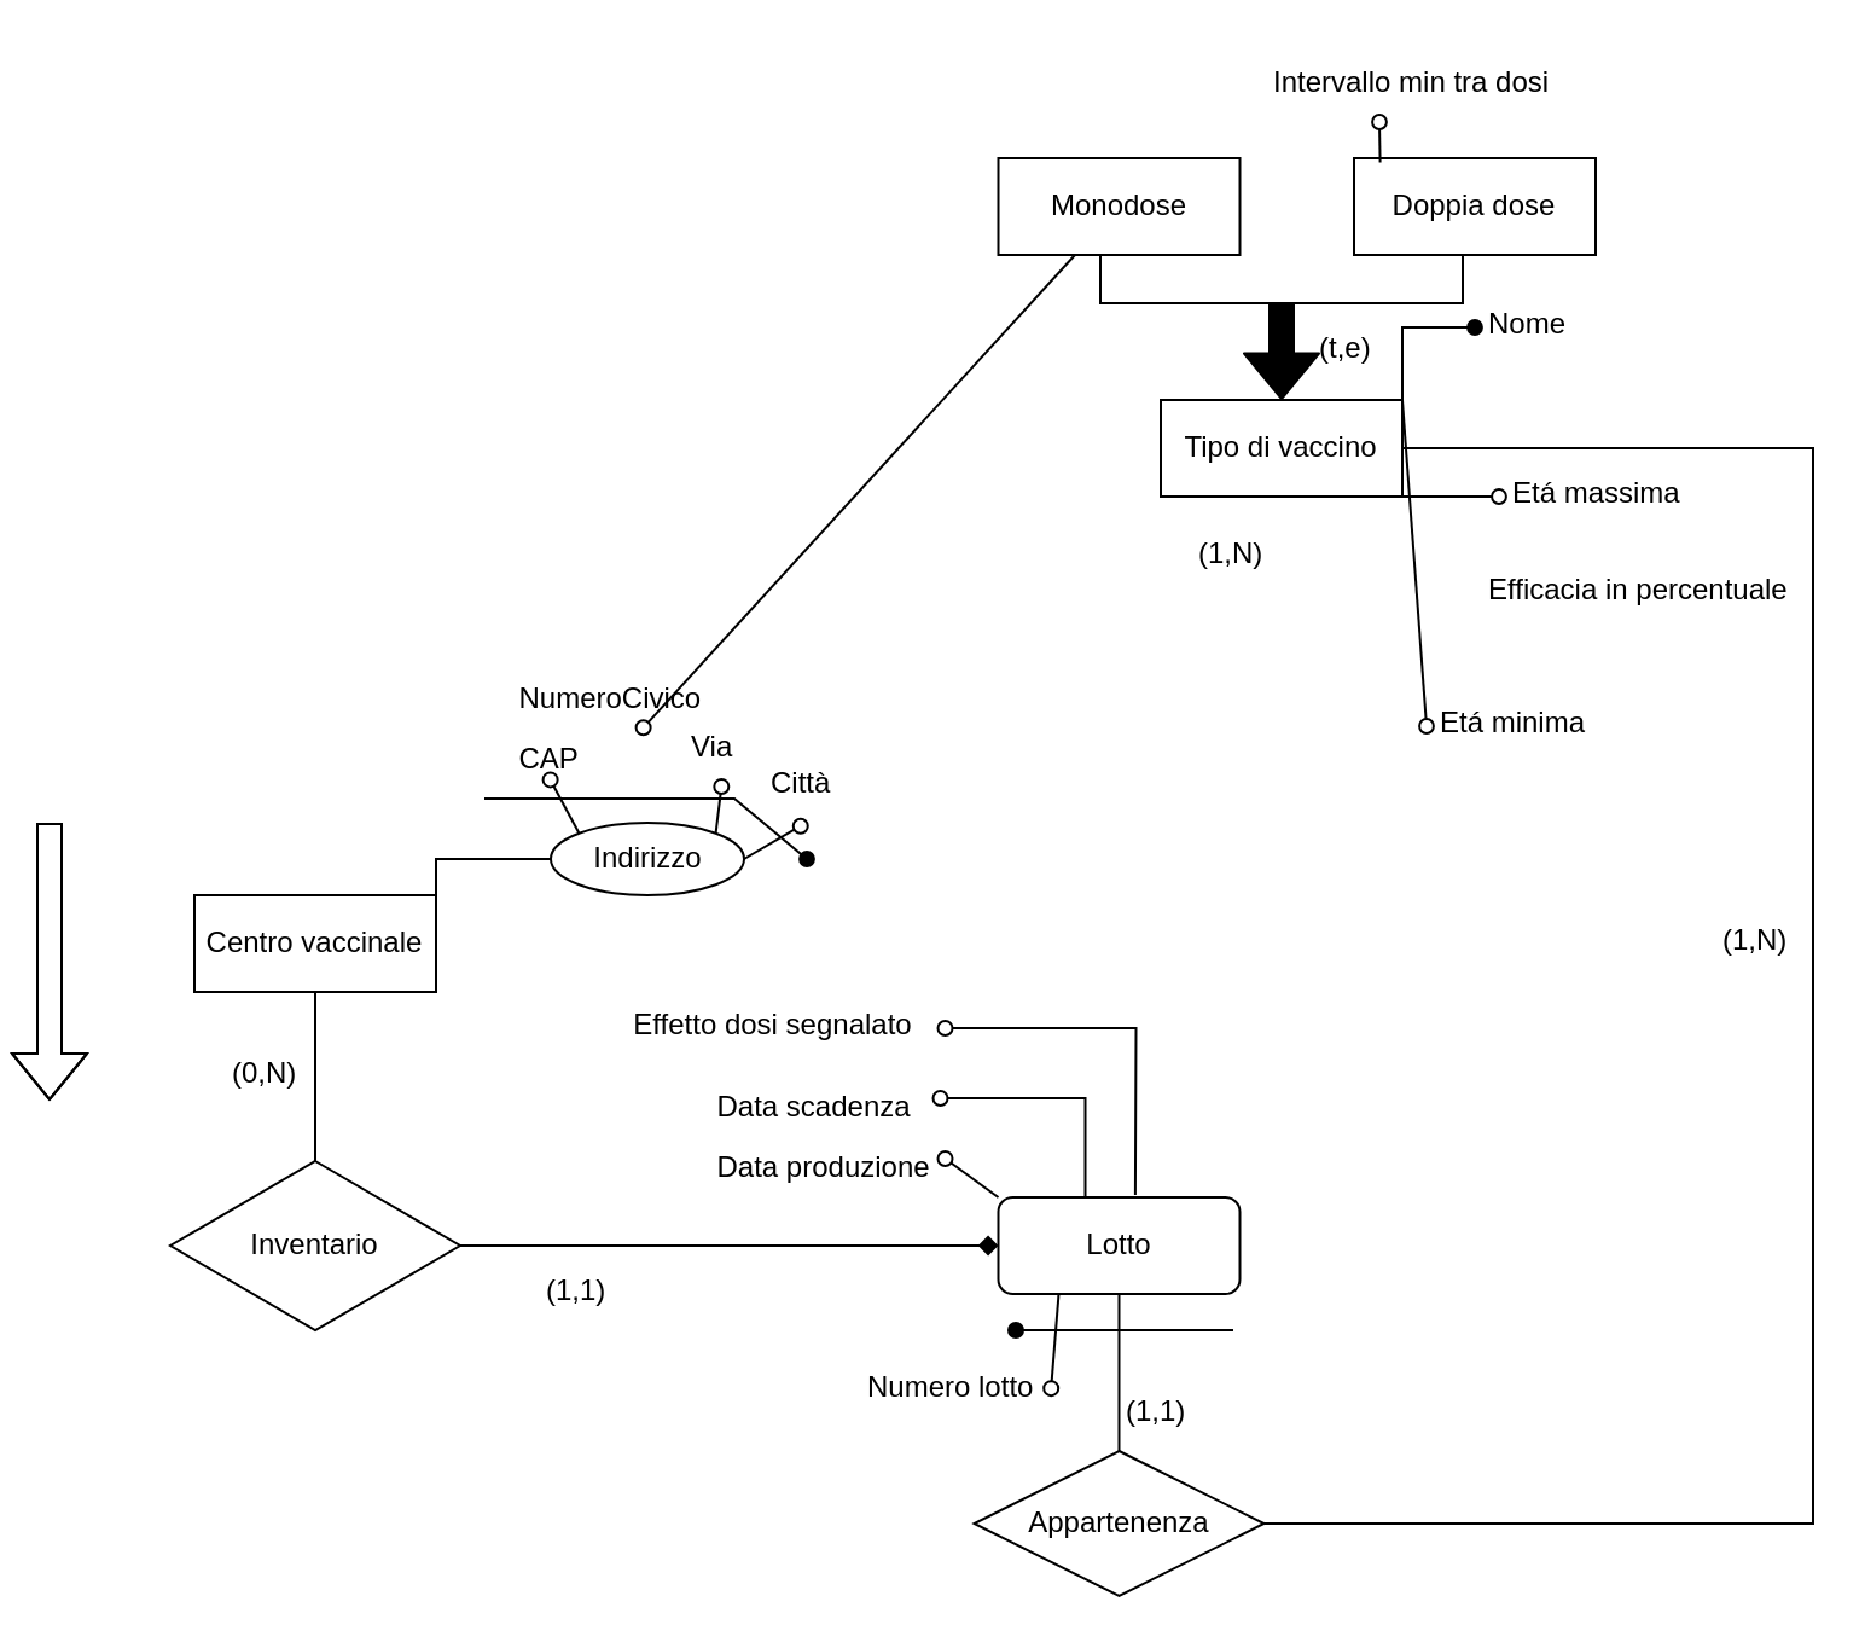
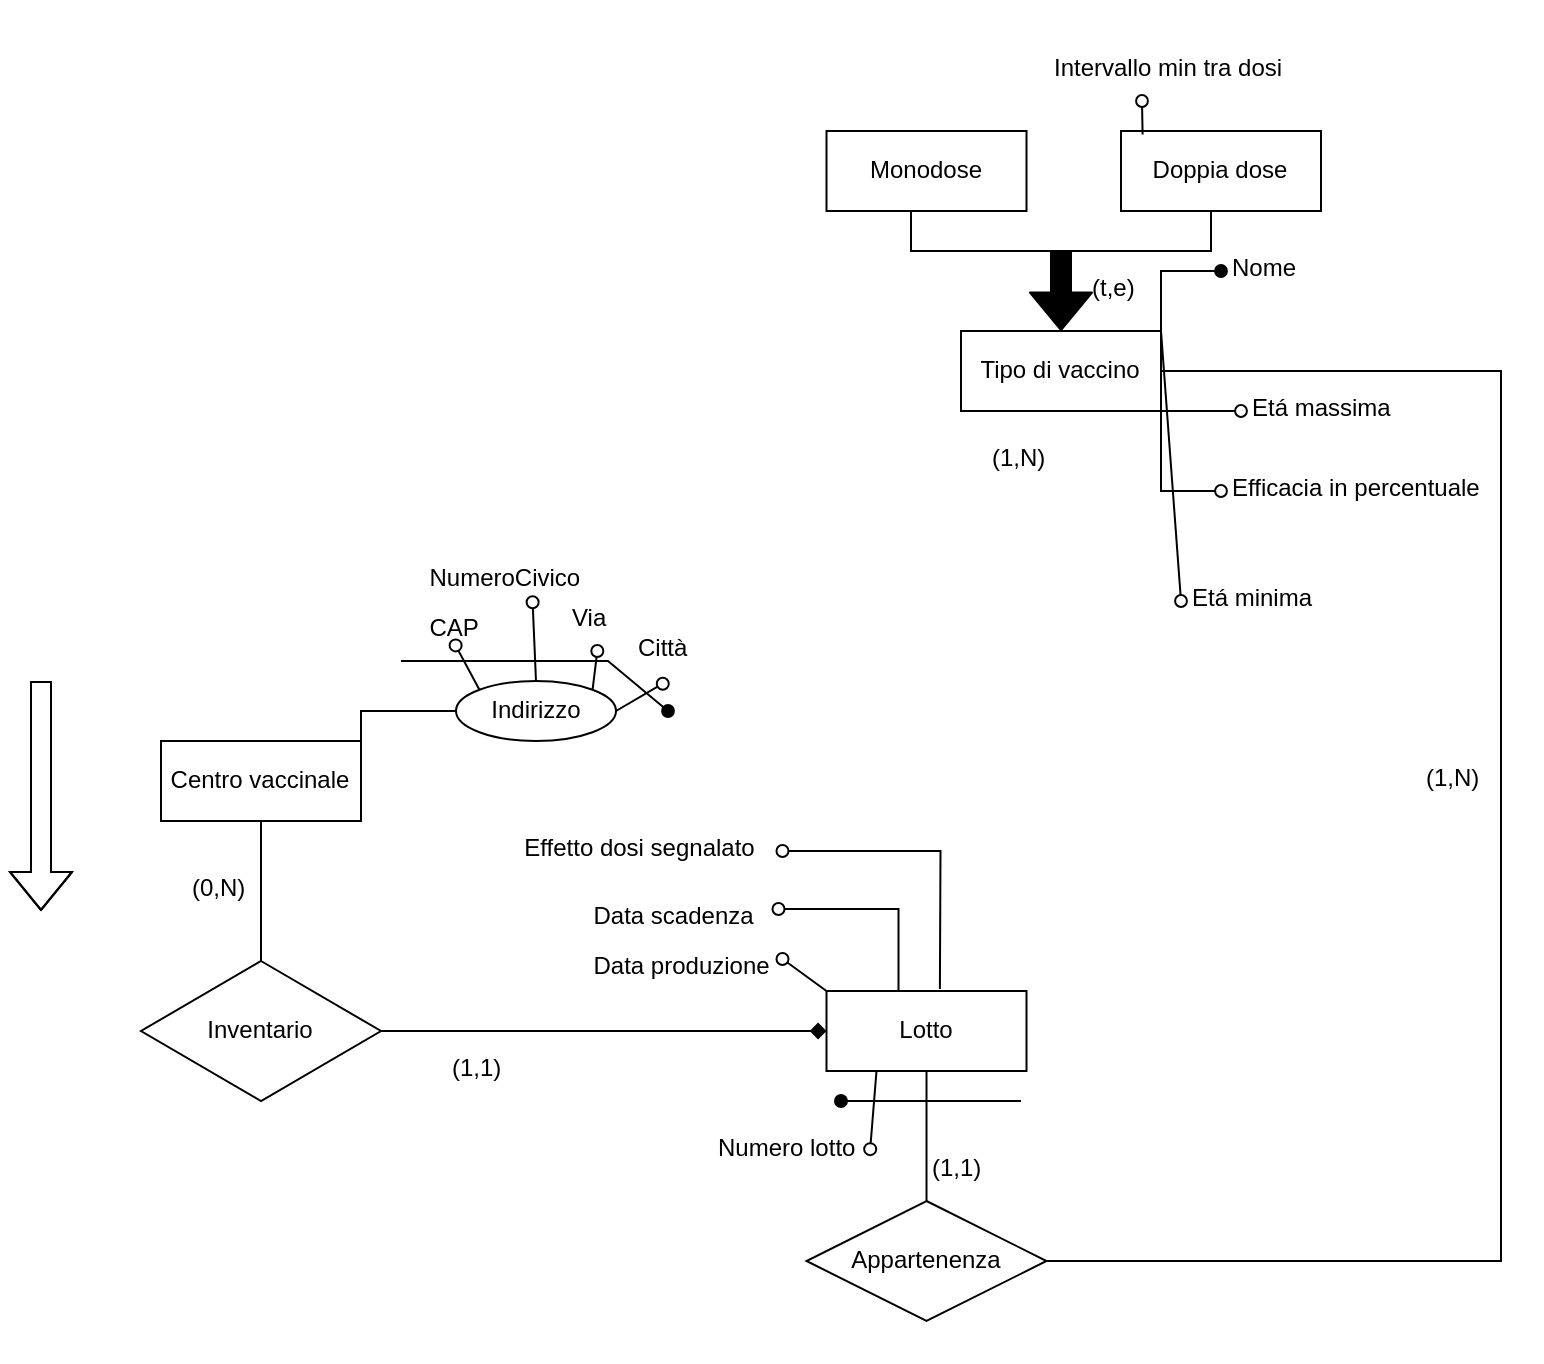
  <mxCell id="0" />
  <mxCell id="1" parent="0" />
  <mxCell id="2" value="Inventario" style="shape=rhombus;perimeter=rhombusPerimeter;whiteSpace=wrap;html=1;align=center;" vertex="1" parent="1"><mxGeometry x="70" y="480" width="120" height="70" as="geometry" /></mxCell>
  <mxCell id="3" value="" style="endArrow=none;html=1;exitX=0.5;exitY=0;exitDx=0;exitDy=0;entryX=0.5;entryY=1;entryDx=0;entryDy=0;" edge="1" parent="1" source="2" target="4"><mxGeometry width="50" height="50" relative="1" as="geometry"><mxPoint x="129.66" y="467" as="sourcePoint" /><mxPoint x="130" y="400" as="targetPoint" /></mxGeometry></mxCell>
  <mxCell id="4" value="Centro vaccinale" style="whiteSpace=wrap;html=1;align=center;" vertex="1" parent="1"><mxGeometry x="80" y="370" width="100" height="40" as="geometry" /></mxCell>
  <mxCell id="5" value="(0,N)" style="text;strokeColor=none;fillColor=none;spacingLeft=4;spacingRight=4;overflow=hidden;rotatable=0;points=[[0,0.5],[1,0.5]];portConstraint=eastwest;fontSize=12;" vertex="1" parent="1"><mxGeometry x="90" y="430" width="40" height="30" as="geometry" /></mxCell>
  <mxCell id="6" value="" style="endArrow=none;html=1;endSize=5.9;fillColor=#000000;startArrow=oval;startFill=0;entryX=1;entryY=0;entryDx=0;entryDy=0;" edge="1" parent="1" target="7" source="15"><mxGeometry width="50" height="50" relative="1" as="geometry"><mxPoint x="297.5" y="300" as="sourcePoint" /><mxPoint x="394.5" y="305" as="targetPoint" /></mxGeometry></mxCell>
  <mxCell id="7" value="Indirizzo" style="ellipse;whiteSpace=wrap;html=1;align=center;" vertex="1" parent="1"><mxGeometry x="227.5" y="340" width="80" height="30" as="geometry" /></mxCell>
  <mxCell id="8" value="" style="endArrow=none;html=1;endSize=5.9;fillColor=#000000;startArrow=oval;startFill=0;entryX=1;entryY=0.5;entryDx=0;entryDy=0;exitX=0.447;exitY=1.045;exitDx=0;exitDy=0;exitPerimeter=0;" edge="1" parent="1" target="7" source="16"><mxGeometry width="50" height="50" relative="1" as="geometry"><mxPoint x="333.5" y="315" as="sourcePoint" /><mxPoint x="293.5" y="345" as="targetPoint" /></mxGeometry></mxCell>
  <mxCell id="9" value="" style="endArrow=oval;html=1;endSize=5.9;fillColor=#000000;endFill=1;rounded=0;" edge="1" parent="1"><mxGeometry width="50" height="50" relative="1" as="geometry"><mxPoint x="200" y="330" as="sourcePoint" /><mxPoint x="333.5" y="355" as="targetPoint" /><Array as="points"><mxPoint x="253.5" y="330" /><mxPoint x="303.5" y="330" /></Array></mxGeometry></mxCell>
  <mxCell id="10" value="" style="endArrow=none;html=1;exitX=0;exitY=0.5;exitDx=0;exitDy=0;rounded=0;entryX=1;entryY=0.5;entryDx=0;entryDy=0;" edge="1" parent="1" source="7" target="4"><mxGeometry width="50" height="50" relative="1" as="geometry"><mxPoint x="165.7" y="339.2" as="sourcePoint" /><mxPoint x="150" y="370" as="targetPoint" /><Array as="points"><mxPoint x="180" y="355" /></Array></mxGeometry></mxCell>
- <mxCell id="11" value="" style="endArrow=none;html=1;endSize=5.9;fillColor=#000000;startArrow=oval;startFill=0;exitX=0.607;exitY=1.026;exitDx=0;exitDy=0;exitPerimeter=0;" edge="1" parent="1" source="14" target="50"><mxGeometry width="50" height="50" relative="1" as="geometry"><mxPoint x="260" y="300" as="sourcePoint" /><mxPoint x="742.834" y="545.84" as="targetPoint" /></mxGeometry></mxCell>
+ <mxCell id="11" value="" style="endArrow=none;html=1;endSize=5.9;fillColor=#000000;startArrow=oval;startFill=0;entryX=0.5;entryY=0;entryDx=0;entryDy=0;exitX=0.607;exitY=1.026;exitDx=0;exitDy=0;exitPerimeter=0;" edge="1" parent="1" source="14" target="7"><mxGeometry width="50" height="50" relative="1" as="geometry"><mxPoint x="260" y="300" as="sourcePoint" /><mxPoint x="742.834" y="545.84" as="targetPoint" /></mxGeometry></mxCell>
  <mxCell id="12" value="" style="endArrow=none;html=1;endSize=5.9;fillColor=#000000;startArrow=oval;startFill=0;entryX=0;entryY=0;entryDx=0;entryDy=0;exitX=0.464;exitY=1.11;exitDx=0;exitDy=0;exitPerimeter=0;" edge="1" parent="1" source="13" target="7"><mxGeometry width="50" height="50" relative="1" as="geometry"><mxPoint x="210" y="310" as="sourcePoint" /><mxPoint x="717" y="545" as="targetPoint" /></mxGeometry></mxCell>
  <mxCell id="13" value="CAP" style="text;strokeColor=none;fillColor=none;spacingLeft=4;spacingRight=4;overflow=hidden;rotatable=0;points=[[0,0.5],[1,0.5]];portConstraint=eastwest;fontSize=12;" vertex="1" parent="1"><mxGeometry x="208.75" y="300" width="40" height="20" as="geometry" /></mxCell>
  <mxCell id="14" value="NumeroCivico" style="text;strokeColor=none;fillColor=none;spacingLeft=4;spacingRight=4;overflow=hidden;rotatable=0;points=[[0,0.5],[1,0.5]];portConstraint=eastwest;fontSize=12;" vertex="1" parent="1"><mxGeometry x="208.75" y="275" width="94" height="25" as="geometry" /></mxCell>
  <mxCell id="15" value="Via " style="text;strokeColor=none;fillColor=none;spacingLeft=4;spacingRight=4;overflow=hidden;rotatable=0;points=[[0,0.5],[1,0.5]];portConstraint=eastwest;fontSize=12;" vertex="1" parent="1"><mxGeometry x="280" y="295" width="40" height="30" as="geometry" /></mxCell>
  <mxCell id="16" value="Città" style="text;strokeColor=none;fillColor=none;spacingLeft=4;spacingRight=4;overflow=hidden;rotatable=0;points=[[0,0.5],[1,0.5]];portConstraint=eastwest;fontSize=12;" vertex="1" parent="1"><mxGeometry x="313" y="310" width="40" height="30" as="geometry" /></mxCell>
  <mxCell id="17" value="" style="shape=flexArrow;endArrow=classic;html=1;rounded=0;" edge="1" parent="1"><mxGeometry width="50" height="50" relative="1" as="geometry"><mxPoint x="20" y="340" as="sourcePoint" /><mxPoint x="20" y="455" as="targetPoint" /><Array as="points"><mxPoint x="20" y="400" /></Array></mxGeometry></mxCell>
- <mxCell id="18" value="Lotto" style="whiteSpace=wrap;html=1;align=center;rounded=1;" vertex="1" parent="1"><mxGeometry x="412.75" y="495" width="100" height="40" as="geometry" /></mxCell>
+ <mxCell id="18" value="Lotto" style="whiteSpace=wrap;html=1;align=center;" vertex="1" parent="1"><mxGeometry x="412.75" y="495" width="100" height="40" as="geometry" /></mxCell>
  <mxCell id="19" value="" style="endArrow=oval;html=1;endFill=0;exitX=0.25;exitY=1;exitDx=0;exitDy=0;entryX=1.02;entryY=0.469;entryDx=0;entryDy=0;entryPerimeter=0;" edge="1" parent="1" source="18" target="20"><mxGeometry width="50" height="50" relative="1" as="geometry"><mxPoint x="532.75" y="529" as="sourcePoint" /><mxPoint x="422.75" y="429" as="targetPoint" /><Array as="points" /></mxGeometry></mxCell>
  <mxCell id="20" value="Numero lotto" style="text;strokeColor=none;fillColor=none;spacingLeft=4;spacingRight=4;overflow=hidden;rotatable=0;points=[[0,0.5],[1,0.5]];portConstraint=eastwest;fontSize=12;" vertex="1" parent="1"><mxGeometry x="353" y="560" width="80" height="30" as="geometry" /></mxCell>
  <mxCell id="21" value="" style="endArrow=oval;html=1;endFill=1;" edge="1" parent="1"><mxGeometry width="50" height="50" relative="1" as="geometry"><mxPoint x="510" y="550" as="sourcePoint" /><mxPoint x="420" y="550" as="targetPoint" /><Array as="points" /></mxGeometry></mxCell>
  <mxCell id="22" value="" style="endArrow=none;html=1;entryX=0.5;entryY=1;entryDx=0;entryDy=0;exitX=0.5;exitY=0;exitDx=0;exitDy=0;" edge="1" parent="1" target="18" source="32"><mxGeometry width="50" height="50" relative="1" as="geometry"><mxPoint x="462.75" y="564" as="sourcePoint" /><mxPoint x="402.75" y="609" as="targetPoint" /></mxGeometry></mxCell>
  <mxCell id="23" value="" style="endArrow=none;html=1;entryX=0;entryY=0;entryDx=0;entryDy=0;startArrow=oval;startFill=0;exitX=1;exitY=0.5;exitDx=0;exitDy=0;" edge="1" parent="1" source="25" target="18"><mxGeometry width="50" height="50" relative="1" as="geometry"><mxPoint x="382.75" y="509" as="sourcePoint" /><mxPoint x="342.75" y="469" as="targetPoint" /></mxGeometry></mxCell>
  <mxCell id="24" value="" style="endArrow=none;html=1;startArrow=oval;startFill=0;exitX=1;exitY=0.5;exitDx=0;exitDy=0;rounded=0;entryX=0.36;entryY=0.005;entryDx=0;entryDy=0;entryPerimeter=0;" edge="1" parent="1" source="26" target="18"><mxGeometry width="50" height="50" relative="1" as="geometry"><mxPoint x="382.75" y="489" as="sourcePoint" /><mxPoint x="448.75" y="477" as="targetPoint" /><Array as="points"><mxPoint x="448.75" y="454" /></Array></mxGeometry></mxCell>
  <mxCell id="25" value="Data produzione" style="text;strokeColor=none;fillColor=none;spacingLeft=4;spacingRight=4;overflow=hidden;rotatable=0;points=[[0,0.5],[1,0.5]];portConstraint=eastwest;fontSize=12;" vertex="1" parent="1"><mxGeometry x="290.75" y="469" width="100" height="20" as="geometry" /></mxCell>
  <mxCell id="26" value="Data scadenza" style="text;strokeColor=none;fillColor=none;spacingLeft=4;spacingRight=4;overflow=hidden;rotatable=0;points=[[0,0.5],[1,0.5]];portConstraint=eastwest;fontSize=12;" vertex="1" parent="1"><mxGeometry x="290.75" y="444" width="98" height="20" as="geometry" /></mxCell>
  <mxCell id="27" value="" style="endArrow=none;html=1;rounded=0;entryX=0.567;entryY=-0.025;entryDx=0;entryDy=0;endFill=0;startArrow=oval;startFill=0;exitX=1;exitY=0.5;exitDx=0;exitDy=0;entryPerimeter=0;" edge="1" parent="1" source="28" target="18"><mxGeometry relative="1" as="geometry"><mxPoint x="412.75" y="459" as="sourcePoint" /><mxPoint x="452.75" y="459" as="targetPoint" /><Array as="points"><mxPoint x="469.75" y="425" /></Array></mxGeometry></mxCell>
  <mxCell id="28" value="Effetto dosi segnalato" style="text;strokeColor=none;fillColor=none;spacingLeft=4;spacingRight=4;overflow=hidden;rotatable=0;points=[[0,0.5],[1,0.5]];portConstraint=eastwest;fontSize=12;align=center;" vertex="1" parent="1"><mxGeometry x="248.75" y="410" width="142" height="30" as="geometry" /></mxCell>
  <mxCell id="29" value="(1,1)" style="text;strokeColor=none;fillColor=none;spacingLeft=4;spacingRight=4;overflow=hidden;rotatable=0;points=[[0,0.5],[1,0.5]];portConstraint=eastwest;fontSize=12;" vertex="1" parent="1"><mxGeometry x="460" y="570" width="40" height="30" as="geometry" /></mxCell>
  <mxCell id="30" value="(1,1)" style="text;strokeColor=none;fillColor=none;spacingLeft=4;spacingRight=4;overflow=hidden;rotatable=0;points=[[0,0.5],[1,0.5]];portConstraint=eastwest;fontSize=12;" vertex="1" parent="1"><mxGeometry x="220" y="520" width="40" height="30" as="geometry" /></mxCell>
  <mxCell id="31" value="" style="endArrow=diamond;html=1;exitX=1;exitY=0.5;exitDx=0;exitDy=0;" edge="1" parent="1" source="2" target="18"><mxGeometry width="50" height="50" relative="1" as="geometry"><mxPoint x="0" y="650" as="sourcePoint" /><mxPoint x="410" y="500" as="targetPoint" /></mxGeometry></mxCell>
  <mxCell id="32" value="Appartenenza" style="shape=rhombus;perimeter=rhombusPerimeter;whiteSpace=wrap;html=1;align=center;" vertex="1" parent="1"><mxGeometry x="402.75" y="600" width="120" height="60" as="geometry" /></mxCell>
  <mxCell id="33" value="(1,N)" style="text;strokeColor=none;fillColor=none;spacingLeft=4;spacingRight=4;overflow=hidden;rotatable=0;points=[[0,0.5],[1,0.5]];portConstraint=eastwest;fontSize=12;" vertex="1" parent="1"><mxGeometry x="707" y="375" width="40" height="30" as="geometry" /></mxCell>
  <mxCell id="34" value="Tipo di vaccino" style="whiteSpace=wrap;html=1;align=center;" vertex="1" parent="1"><mxGeometry x="480" y="165" width="100" height="40" as="geometry" /></mxCell>
  <mxCell id="35" value="" style="shape=flexArrow;endArrow=classic;html=1;endSize=5.9;entryX=0.5;entryY=0;entryDx=0;entryDy=0;fillColor=#000000;" edge="1" parent="1" target="34"><mxGeometry width="50" height="50" relative="1" as="geometry"><mxPoint x="530" y="125" as="sourcePoint" /><mxPoint x="560" y="75" as="targetPoint" /></mxGeometry></mxCell>
  <mxCell id="36" value="Doppia dose" style="whiteSpace=wrap;html=1;align=center;" vertex="1" parent="1"><mxGeometry x="560" y="65" width="100" height="40" as="geometry" /></mxCell>
  <mxCell id="37" value="" style="endArrow=oval;html=1;endSize=5.9;endFill=1;rounded=0;entryX=0;entryY=0.5;entryDx=0;entryDy=0;" edge="1" parent="1" target="46"><mxGeometry width="50" height="50" relative="1" as="geometry"><mxPoint x="580" y="165" as="sourcePoint" /><mxPoint x="615" y="130" as="targetPoint" /><Array as="points"><mxPoint x="580" y="135" /></Array></mxGeometry></mxCell>
  <mxCell id="38" value="" style="endArrow=oval;html=1;endSize=5.9;exitX=1;exitY=0;exitDx=0;exitDy=0;entryX=0;entryY=0.5;entryDx=0;entryDy=0;endFill=0;rounded=0;" edge="1" parent="1" source="34" target="45"><mxGeometry width="50" height="50" relative="1" as="geometry"><mxPoint x="580" y="345" as="sourcePoint" /><mxPoint x="615" y="165" as="targetPoint" /><Array as="points" /></mxGeometry></mxCell>
  <mxCell id="39" value="" style="endArrow=oval;html=1;endSize=5.9;entryX=0;entryY=0.5;entryDx=0;entryDy=0;endFill=0;rounded=0;" edge="1" parent="1" target="47"><mxGeometry width="50" height="50" relative="1" as="geometry"><mxPoint x="580" y="205" as="sourcePoint" /><mxPoint x="612" y="210" as="targetPoint" /><Array as="points" /></mxGeometry></mxCell>
+ <mxCell id="40" value="" style="endArrow=oval;html=1;endSize=5.9;endFill=0;rounded=0;exitX=1;exitY=1;exitDx=0;exitDy=0;entryX=0;entryY=0.5;entryDx=0;entryDy=0;" edge="1" parent="1" source="34" target="48"><mxGeometry width="50" height="50" relative="1" as="geometry"><mxPoint x="549" y="207" as="sourcePoint" /><mxPoint x="612" y="250" as="targetPoint" /><Array as="points"><mxPoint x="580" y="245" /></Array></mxGeometry></mxCell>
  <mxCell id="41" value="" style="endArrow=oval;html=1;endSize=5.9;exitX=0.108;exitY=0.044;exitDx=0;exitDy=0;entryX=0;entryY=0.5;entryDx=0;entryDy=0;endFill=0;rounded=0;exitPerimeter=0;" edge="1" parent="1" source="36"><mxGeometry width="50" height="50" relative="1" as="geometry"><mxPoint x="574.5" y="65" as="sourcePoint" /><mxPoint x="570.5" y="50" as="targetPoint" /><Array as="points" /></mxGeometry></mxCell>
  <mxCell id="42" value="(t,e)" style="text;strokeColor=none;fillColor=none;spacingLeft=4;spacingRight=4;overflow=hidden;rotatable=0;points=[[0,0.5],[1,0.5]];portConstraint=eastwest;fontSize=12;" vertex="1" parent="1"><mxGeometry x="540" y="130" width="40" height="20" as="geometry" /></mxCell>
  <mxCell id="43" value="(1,N)" style="text;strokeColor=none;fillColor=none;spacingLeft=4;spacingRight=4;overflow=hidden;rotatable=0;points=[[0,0.5],[1,0.5]];portConstraint=eastwest;fontSize=12;" vertex="1" parent="1"><mxGeometry x="490" y="215" width="40" height="30" as="geometry" /></mxCell>
  <mxCell id="44" value="" style="endArrow=none;html=1;rounded=0;exitX=1;exitY=0.5;exitDx=0;exitDy=0;entryX=1;entryY=0.5;entryDx=0;entryDy=0;" edge="1" parent="1" source="34" target="32"><mxGeometry width="50" height="50" relative="1" as="geometry"><mxPoint x="690" y="460" as="sourcePoint" /><mxPoint x="750" y="185" as="targetPoint" /><Array as="points"><mxPoint x="750" y="185" /><mxPoint x="750" y="630" /></Array></mxGeometry></mxCell>
  <mxCell id="45" value="Etá minima" style="text;strokeColor=none;fillColor=none;spacingLeft=4;spacingRight=4;overflow=hidden;rotatable=0;points=[[0,0.5],[1,0.5]];portConstraint=eastwest;fontSize=12;" vertex="1" parent="1"><mxGeometry x="590" y="285" width="80" height="30" as="geometry" /></mxCell>
  <mxCell id="46" value="Nome" style="text;strokeColor=none;fillColor=none;spacingLeft=4;spacingRight=4;overflow=hidden;rotatable=0;points=[[0,0.5],[1,0.5]];portConstraint=eastwest;fontSize=12;" vertex="1" parent="1"><mxGeometry x="610" y="120" width="50" height="30" as="geometry" /></mxCell>
  <mxCell id="47" value="Etá massima" style="text;strokeColor=none;fillColor=none;spacingLeft=4;spacingRight=4;overflow=hidden;rotatable=0;points=[[0,0.5],[1,0.5]];portConstraint=eastwest;fontSize=12;" vertex="1" parent="1"><mxGeometry x="620" y="190" width="90" height="30" as="geometry" /></mxCell>
  <mxCell id="48" value="Efficacia in percentuale" style="text;strokeColor=none;fillColor=none;spacingLeft=4;spacingRight=4;overflow=hidden;rotatable=0;points=[[0,0.5],[1,0.5]];portConstraint=eastwest;fontSize=12;" vertex="1" parent="1"><mxGeometry x="610" y="230" width="138" height="30" as="geometry" /></mxCell>
  <mxCell id="49" value="" style="endArrow=none;html=1;endSize=5.9;entryX=0.5;entryY=1;entryDx=0;entryDy=0;exitX=0.5;exitY=1;exitDx=0;exitDy=0;rounded=0;" edge="1" parent="1"><mxGeometry width="50" height="50" relative="1" as="geometry"><mxPoint x="605" y="105" as="sourcePoint" /><mxPoint x="455" y="105" as="targetPoint" /><Array as="points"><mxPoint x="605" y="125" /><mxPoint x="525" y="125" /><mxPoint x="455" y="125" /></Array></mxGeometry></mxCell>
  <mxCell id="50" value="Monodose" style="whiteSpace=wrap;html=1;align=center;" vertex="1" parent="1"><mxGeometry x="412.75" y="65" width="100" height="40" as="geometry" /></mxCell>
  <mxCell id="51" value="Intervallo min tra dosi" style="text;strokeColor=none;fillColor=none;spacingLeft=4;spacingRight=4;overflow=hidden;rotatable=0;points=[[0,0.5],[1,0.5]];portConstraint=eastwest;fontSize=12;" vertex="1" parent="1"><mxGeometry x="521" y="20" width="139" height="30" as="geometry" /></mxCell>
